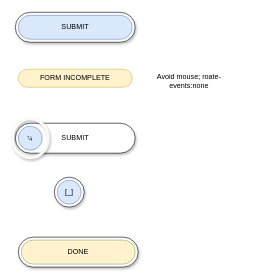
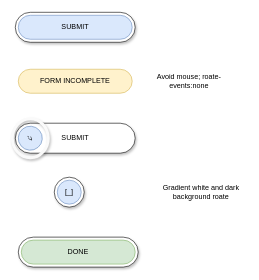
  <mxCell id="0" />
  <mxCell id="1" parent="0" />
  <mxCell id="2" value="SUBMIT" style="rounded=1;whiteSpace=wrap;html=1;arcSize=50;shadow=1;" vertex="1" parent="1"><mxGeometry x="25" y="20" width="200" height="50" as="geometry" /></mxCell>
  <mxCell id="3" value="SUBMIT" style="rounded=1;whiteSpace=wrap;html=1;arcSize=50;fillColor=#dae8fc;strokeColor=#6c8ebf;" vertex="1" parent="1"><mxGeometry x="30" y="25" width="190" height="40" as="geometry" /></mxCell>
- <mxCell id="4" value="FORM INCOMPLETE" style="rounded=1;whiteSpace=wrap;html=1;arcSize=50;fillColor=#fff2cc;strokeColor=#d6b656;" vertex="1" parent="1"><mxGeometry x="30" y="115" width="190" height="30" as="geometry" /></mxCell>
+ <mxCell id="4" value="FORM INCOMPLETE" style="rounded=1;whiteSpace=wrap;html=1;arcSize=50;fillColor=#fff2cc;strokeColor=#d6b656;" vertex="1" parent="1"><mxGeometry x="30" y="115" width="190" height="40" as="geometry" /></mxCell>
  <mxCell id="5" value="Avoid mouse; roate-events:none" style="text;html=1;strokeColor=none;fillColor=none;align=center;verticalAlign=middle;whiteSpace=wrap;rounded=0;" vertex="1" parent="1"><mxGeometry x="230" y="125" width="170" height="20" as="geometry" /></mxCell>
  <mxCell id="6" value="SUBMIT" style="rounded=1;whiteSpace=wrap;html=1;arcSize=50;shadow=1;" vertex="1" parent="1"><mxGeometry x="25" y="205" width="200" height="50" as="geometry" /></mxCell>
  <mxCell id="7" value="-&amp;gt;" style="rounded=1;whiteSpace=wrap;html=1;arcSize=50;fillColor=#dae8fc;strokeColor=#6c8ebf;rotation=50;" vertex="1" parent="1"><mxGeometry x="30" y="210" width="40" height="40" as="geometry" /></mxCell>
  <mxCell id="8" value="" style="rounded=1;whiteSpace=wrap;html=1;arcSize=50;shadow=1;" vertex="1" parent="1"><mxGeometry x="90" y="295" width="50" height="50" as="geometry" /></mxCell>
  <mxCell id="9" value="[_]" style="rounded=1;whiteSpace=wrap;html=1;arcSize=50;fillColor=#dae8fc;strokeColor=#6c8ebf;" vertex="1" parent="1"><mxGeometry x="95" y="300" width="40" height="40" as="geometry" /></mxCell>
+ <mxCell id="10" value="Gradient white and dark background roate" style="text;html=1;strokeColor=none;fillColor=none;align=center;verticalAlign=middle;whiteSpace=wrap;rounded=0;shadow=1;" vertex="1" parent="1"><mxGeometry x="260" y="310" width="150" height="20" as="geometry" /></mxCell>
  <mxCell id="11" value="SUBMIT" style="rounded=1;whiteSpace=wrap;html=1;arcSize=50;shadow=1;" vertex="1" parent="1"><mxGeometry x="30" y="395" width="200" height="50" as="geometry" /></mxCell>
- <mxCell id="12" value="DONE" style="rounded=1;whiteSpace=wrap;html=1;arcSize=50;fillColor=#fff2cc;strokeColor=#82b366;" vertex="1" parent="1"><mxGeometry x="35" y="400" width="190" height="40" as="geometry" /></mxCell>
+ <mxCell id="12" value="DONE" style="rounded=1;whiteSpace=wrap;html=1;arcSize=50;fillColor=#d5e8d4;strokeColor=#82b366;" vertex="1" parent="1"><mxGeometry x="35" y="400" width="190" height="40" as="geometry" /></mxCell>
  <mxCell id="13" value="" style="ellipse;whiteSpace=wrap;html=1;shadow=1;strokeColor=#FAFAFA;fillColor=none;strokeWidth=5;" vertex="1" parent="1"><mxGeometry x="20" y="197.5" width="60" height="65" as="geometry" /></mxCell>
